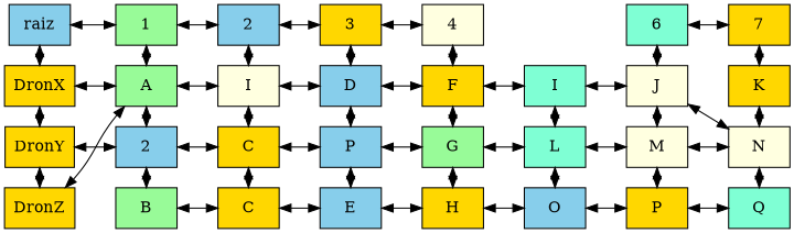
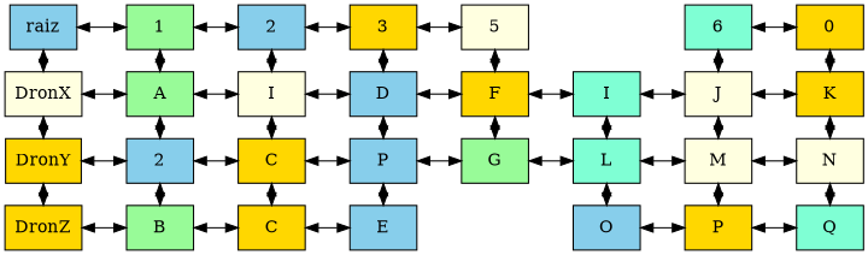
  digraph {
    rankdir=LR
    node [fillcolor=gold group=4 shape=box style=filled]
    edge [dir=both]
    n1 [fillcolor=skyblue group=0 label=raiz rankdir=LR]
-   n2 [label=DronX rankdir=LR]
+   n2 [fillcolor=lightyellow label=DronX rankdir=LR]
    n3 [group=5 label=DronY rankdir=LR]
    n4 [group=6 label=DronZ rankdir=LR]
    n5 [fillcolor=palegreen group=0 label=1]
    n6 [fillcolor=palegreen label=A]
    n7 [fillcolor=skyblue group=5 label=2]
    n8 [fillcolor=palegreen group=6 label=B]
    n9 [fillcolor=skyblue group=0 label=2]
    n10 [fillcolor=lightyellow label=I]
    n11 [group=5 label=C]
    n12 [group=6 label=C]
    n13 [group=0 label=3]
    n14 [fillcolor=skyblue label=D]
    n15 [fillcolor=skyblue group=5 label=P]
    n16 [fillcolor=skyblue group=6 label=E]
-   n17 [fillcolor=lightyellow group=0 label=4]
+   n17 [fillcolor=lightyellow group=0 label=5]
    n18 [label=F]
    n19 [fillcolor=palegreen group=5 label=G]
-   n20 [group=6 label=H]
    n21 [fillcolor=aquamarine label=I]
    n22 [fillcolor=aquamarine group=5 label=L]
    n23 [fillcolor=skyblue group=6 label=O]
    n24 [fillcolor=aquamarine group=0 label=6]
    n25 [fillcolor=lightyellow label=J]
    n26 [fillcolor=lightyellow group=5 label=M]
    n27 [group=6 label=P]
-   n28 [group=0 label=7]
+   n28 [group=0 label=0]
    n29 [label=K]
    n30 [fillcolor=lightyellow group=5 label=N]
    n31 [fillcolor=aquamarine group=6 label=Q]
    subgraph sub_1 {
      rank=min
      n1
      n2
      n3
      n4
    }
    subgraph sub_2 {
      rank=same
      n1
      n2
      n3
      n4
    }
    subgraph sub_3 {
      rank=same
      n5
      n6
      n7
      n8
    }
    subgraph sub_4 {
      rank=same
      n9
      n10
      n11
      n12
    }
    subgraph sub_5 {
      rank=same
      n13
      n14
      n15
      n16
    }
    subgraph sub_6 {
      rank=same
      n17
      n18
      n19
-     n20
    }
    subgraph sub_7 {
      rank=same
      n21
      n22
      n23
    }
    subgraph sub_8 {
      rank=same
      n24
      n25
      n26
      n27
    }
    subgraph sub_9 {
      rank=same
      n28
      n29
      n30
      n31
    }
    n1 -> n2
    n1 -> n5
    n2 -> n3
    n2 -> n6
    n3 -> n4
    n3 -> n7
-   n4 -> n6
+   n4 -> n8
    n5 -> n6
    n5 -> n9
    n6 -> n7
    n6 -> n10
    n7 -> n8
    n7 -> n11
    n8 -> n12
    n9 -> n10
    n9 -> n13
    n10 -> n11
    n10 -> n14
    n11 -> n12
    n11 -> n15
    n12 -> n16
    n13 -> n14
    n13 -> n17
    n14 -> n15
    n14 -> n18
    n15 -> n16
    n15 -> n19
-   n16 -> n20
    n17 -> n18
    n18 -> n19
    n18 -> n21
-   n19 -> n20
    n19 -> n22
-   n20 -> n23
    n21 -> n22
    n21 -> n25
    n22 -> n23
    n22 -> n26
    n23 -> n27
    n24 -> n25
    n24 -> n28
    n25 -> n26
-   n25 -> n30
+   n25 -> n29
    n26 -> n27
    n26 -> n30
    n27 -> n31
    n28 -> n29
    n29 -> n30
    n30 -> n31
  }
